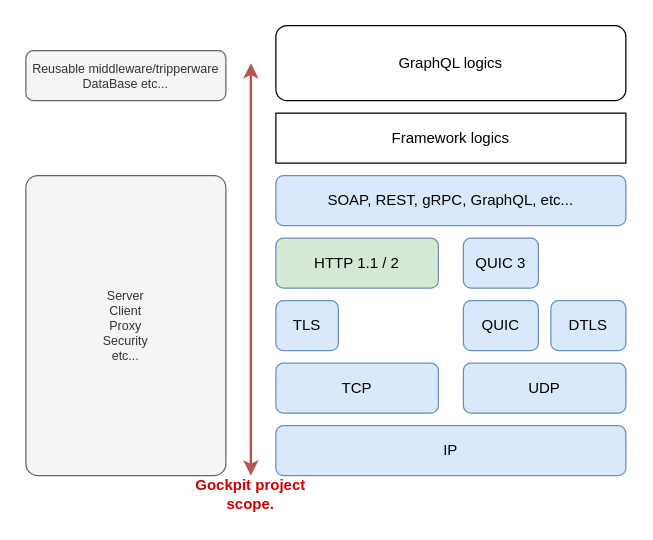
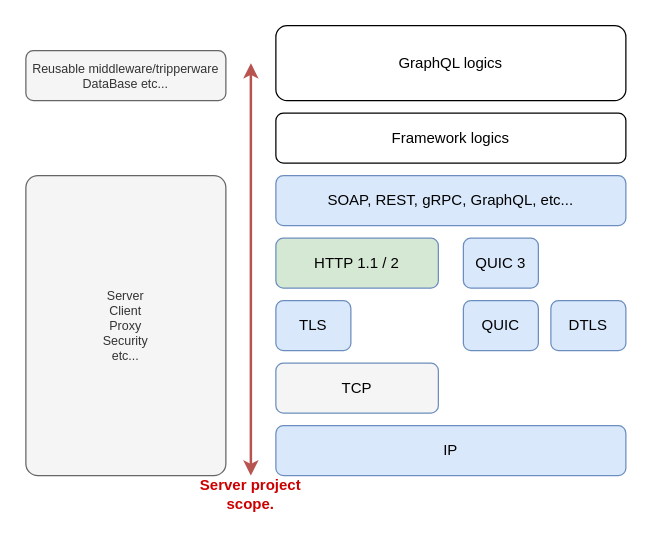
  <mxCell id="0" />
  <mxCell id="1" parent="0" />
- <mxCell id="2" value="TCP" style="rounded=1;whiteSpace=wrap;html=1;fillColor=#dae8fc;strokeColor=#6c8ebf;" vertex="1" parent="1"><mxGeometry x="220" y="290" width="130" height="40" as="geometry" /></mxCell>
- <mxCell id="3" value="UDP" style="rounded=1;whiteSpace=wrap;html=1;fillColor=#dae8fc;strokeColor=#6c8ebf;" vertex="1" parent="1"><mxGeometry x="370" y="290" width="130" height="40" as="geometry" /></mxCell>
- <mxCell id="4" value="TLS" style="rounded=1;whiteSpace=wrap;html=1;fillColor=#dae8fc;strokeColor=#6c8ebf;" vertex="1" parent="1"><mxGeometry x="220" y="240" width="50" height="40" as="geometry" /></mxCell>
+ <mxCell id="2" value="TCP" style="rounded=1;whiteSpace=wrap;html=1;fillColor=#f5f5f5;strokeColor=#6c8ebf;" vertex="1" parent="1"><mxGeometry x="220" y="290" width="130" height="40" as="geometry" /></mxCell>
+ <mxCell id="4" value="TLS" style="rounded=1;whiteSpace=wrap;html=1;fillColor=#dae8fc;strokeColor=#6c8ebf;" vertex="1" parent="1"><mxGeometry x="220" y="240" width="60" height="40" as="geometry" /></mxCell>
  <mxCell id="5" value="HTTP 1.1 / 2" style="rounded=1;whiteSpace=wrap;html=1;fillColor=#d5e8d4;strokeColor=#6c8ebf;" vertex="1" parent="1"><mxGeometry x="220" y="190" width="130" height="40" as="geometry" /></mxCell>
  <mxCell id="6" value="IP" style="rounded=1;whiteSpace=wrap;html=1;fillColor=#dae8fc;strokeColor=#6c8ebf;" vertex="1" parent="1"><mxGeometry x="220" y="340" width="280" height="40" as="geometry" /></mxCell>
  <mxCell id="7" value="QUIC 3" style="rounded=1;whiteSpace=wrap;html=1;fillColor=#dae8fc;strokeColor=#6c8ebf;" vertex="1" parent="1"><mxGeometry x="370" y="190" width="60" height="40" as="geometry" /></mxCell>
  <mxCell id="8" value="QUIC" style="rounded=1;whiteSpace=wrap;html=1;fillColor=#dae8fc;strokeColor=#6c8ebf;" vertex="1" parent="1"><mxGeometry x="370" y="240" width="60" height="40" as="geometry" /></mxCell>
  <mxCell id="9" value="SOAP, REST, gRPC, GraphQL, etc..." style="rounded=1;whiteSpace=wrap;html=1;fillColor=#dae8fc;strokeColor=#6c8ebf;" vertex="1" parent="1"><mxGeometry x="220" y="140" width="280" height="40" as="geometry" /></mxCell>
  <mxCell id="10" value="DTLS" style="rounded=1;whiteSpace=wrap;html=1;fillColor=#dae8fc;strokeColor=#6c8ebf;" vertex="1" parent="1"><mxGeometry x="440" y="240" width="60" height="40" as="geometry" /></mxCell>
- <mxCell id="11" value="Gockpit project scope." style="text;html=1;strokeColor=none;fillColor=none;align=center;verticalAlign=middle;whiteSpace=wrap;rounded=0;fontStyle=1;fontColor=#CC0000;" vertex="1" parent="1"><mxGeometry x="150" y="380" width="100" height="30" as="geometry" /></mxCell>
- <mxCell id="12" value="Framework logics" style="whiteSpace=wrap;html=1;rounded=0;" vertex="1" parent="1"><mxGeometry x="220" y="90" width="280" height="40" as="geometry" /></mxCell>
+ <mxCell id="11" value="Server project scope." style="text;html=1;strokeColor=none;fillColor=none;align=center;verticalAlign=middle;whiteSpace=wrap;rounded=0;fontStyle=1;fontColor=#CC0000;" vertex="1" parent="1"><mxGeometry x="150" y="380" width="100" height="30" as="geometry" /></mxCell>
+ <mxCell id="12" value="Framework logics" style="rounded=1;whiteSpace=wrap;html=1;" vertex="1" parent="1"><mxGeometry x="220" y="90" width="280" height="40" as="geometry" /></mxCell>
  <mxCell id="13" value="GraphQL logics" style="rounded=1;whiteSpace=wrap;html=1;" vertex="1" parent="1"><mxGeometry x="220" y="20" width="280" height="60" as="geometry" /></mxCell>
  <mxCell id="14" value="" style="endArrow=classic;html=1;strokeWidth=2;endFill=1;startArrow=classic;startFill=1;fillColor=#f8cecc;strokeColor=#b85450;" edge="1" parent="1"><mxGeometry width="50" height="50" relative="1" as="geometry"><mxPoint x="200" y="380" as="sourcePoint" /><mxPoint x="200" y="50" as="targetPoint" /></mxGeometry></mxCell>
  <mxCell id="15" value="Reusable middleware/tripperware&lt;br&gt;DataBase etc..." style="rounded=1;whiteSpace=wrap;html=1;align=center;fontSize=10;fillColor=#f5f5f5;fontColor=#333333;strokeColor=#666666;" vertex="1" parent="1"><mxGeometry x="20" y="40" width="160" height="40" as="geometry" /></mxCell>
  <mxCell id="16" value="Server&lt;br&gt;Client&lt;br&gt;Proxy&lt;br&gt;Security&lt;br&gt;etc..." style="rounded=1;whiteSpace=wrap;html=1;align=center;fontSize=10;arcSize=6;fillColor=#f5f5f5;fontColor=#333333;strokeColor=#666666;" vertex="1" parent="1"><mxGeometry x="20" y="140" width="160" height="240" as="geometry" /></mxCell>
